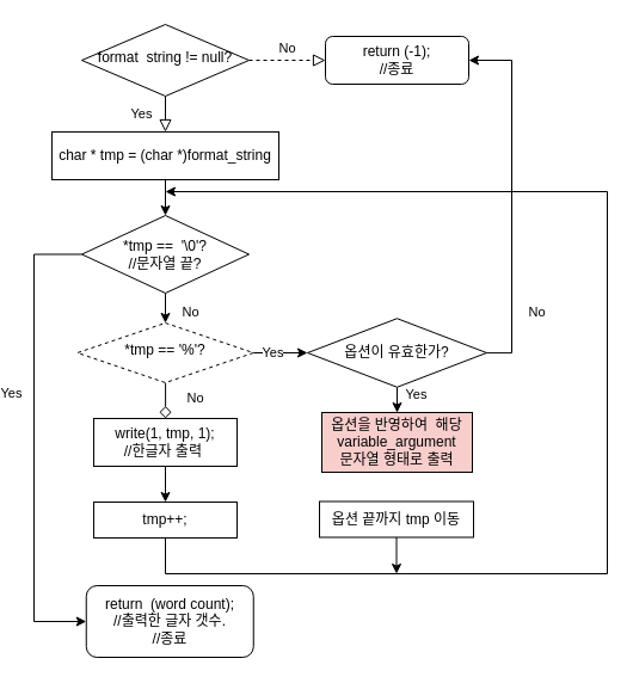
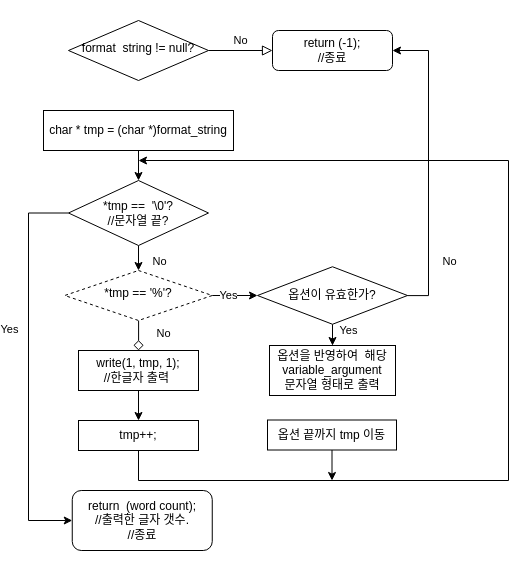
  <mxCell id="0" />
  <mxCell id="1" parent="0" />
- <mxCell id="2" value="Yes" style="rounded=0;html=1;jettySize=auto;orthogonalLoop=1;fontSize=11;endArrow=block;endFill=0;endSize=8;strokeWidth=1;shadow=0;labelBackgroundColor=none;edgeStyle=orthogonalEdgeStyle;entryX=0.5;entryY=0;entryDx=0;entryDy=0;" parent="1" source="4" target="11" edge="1"><mxGeometry y="20" relative="1" as="geometry"><mxPoint as="offset" /></mxGeometry></mxCell>
- <mxCell id="3" value="No" style="edgeStyle=orthogonalEdgeStyle;rounded=0;html=1;jettySize=auto;orthogonalLoop=1;fontSize=11;endArrow=block;endFill=0;endSize=8;strokeWidth=1;shadow=0;labelBackgroundColor=none;dashed=1;" parent="1" source="4" target="5" edge="1"><mxGeometry y="10" relative="1" as="geometry"><mxPoint as="offset" /></mxGeometry></mxCell>
+ <mxCell id="3" value="No" style="edgeStyle=orthogonalEdgeStyle;rounded=0;html=1;jettySize=auto;orthogonalLoop=1;fontSize=11;endArrow=block;endFill=0;endSize=8;strokeWidth=1;shadow=0;labelBackgroundColor=none;" parent="1" source="4" target="5" edge="1"><mxGeometry y="10" relative="1" as="geometry"><mxPoint as="offset" /></mxGeometry></mxCell>
  <mxCell id="4" value="format &amp;nbsp;string != null?" style="rhombus;whiteSpace=wrap;html=1;shadow=0;fontFamily=Helvetica;fontSize=12;align=center;strokeWidth=1;spacing=6;spacingTop=-4;" parent="1" vertex="1"><mxGeometry x="60" y="20" width="140" height="60" as="geometry" /></mxCell>
  <mxCell id="5" value="return (-1);&lt;br&gt;//종료" style="rounded=1;whiteSpace=wrap;html=1;fontSize=12;glass=0;strokeWidth=1;shadow=0;" parent="1" vertex="1"><mxGeometry x="264" y="30" width="120" height="40" as="geometry" /></mxCell>
  <mxCell id="6" value="No" style="rounded=0;html=1;jettySize=auto;orthogonalLoop=1;fontSize=11;endArrow=diamond;endFill=0;endSize=8;strokeWidth=1;shadow=0;labelBackgroundColor=none;edgeStyle=orthogonalEdgeStyle;entryX=0.5;entryY=0;entryDx=0;entryDy=0;" parent="1" source="8" target="13" edge="1"><mxGeometry x="-0.334" y="20" relative="1" as="geometry"><mxPoint x="5" y="3" as="offset" /></mxGeometry></mxCell>
  <mxCell id="7" value="Yes" style="edgeStyle=orthogonalEdgeStyle;rounded=0;orthogonalLoop=1;jettySize=auto;html=1;entryX=0;entryY=0.5;entryDx=0;entryDy=0;" edge="1" parent="1" source="8" target="24"><mxGeometry x="-0.282" relative="1" as="geometry"><mxPoint as="offset" /></mxGeometry></mxCell>
  <mxCell id="8" value="*tmp == '%'?" style="rhombus;whiteSpace=wrap;html=1;shadow=0;fontFamily=Helvetica;fontSize=12;align=center;strokeWidth=1;spacing=6;spacingTop=-4;dashed=1;" parent="1" vertex="1"><mxGeometry x="56.25" y="270" width="147.5" height="50" as="geometry" /></mxCell>
  <mxCell id="9" value="return &amp;nbsp;(word count);&lt;br&gt;//출력한 글자 갯수.&lt;br&gt;//종료" style="rounded=1;whiteSpace=wrap;html=1;fontSize=12;glass=0;strokeWidth=1;shadow=0;sketch=0;" parent="1" vertex="1"><mxGeometry x="63.75" y="490" width="140" height="60" as="geometry" /></mxCell>
  <mxCell id="10" style="edgeStyle=orthogonalEdgeStyle;rounded=0;orthogonalLoop=1;jettySize=auto;html=1;entryX=0.5;entryY=0;entryDx=0;entryDy=0;" edge="1" parent="1" source="11" target="18"><mxGeometry relative="1" as="geometry" /></mxCell>
  <mxCell id="11" value="char * tmp = (char *)format_string" style="rounded=0;whiteSpace=wrap;html=1;" vertex="1" parent="1"><mxGeometry x="35" y="110" width="190" height="40" as="geometry" /></mxCell>
  <mxCell id="12" style="edgeStyle=orthogonalEdgeStyle;rounded=0;orthogonalLoop=1;jettySize=auto;html=1;entryX=0.5;entryY=0;entryDx=0;entryDy=0;" edge="1" parent="1" source="13" target="20"><mxGeometry relative="1" as="geometry" /></mxCell>
  <mxCell id="13" value="&lt;span&gt;write(1, tmp, 1);&lt;/span&gt;&lt;br&gt;&lt;span&gt;//한글자 출력&amp;nbsp;&lt;/span&gt;" style="rounded=0;whiteSpace=wrap;html=1;sketch=0;" vertex="1" parent="1"><mxGeometry x="70" y="350" width="120" height="40" as="geometry" /></mxCell>
  <mxCell id="14" style="edgeStyle=orthogonalEdgeStyle;rounded=0;orthogonalLoop=1;jettySize=auto;html=1;entryX=0;entryY=0.5;entryDx=0;entryDy=0;exitX=0;exitY=0.5;exitDx=0;exitDy=0;" edge="1" parent="1" source="18" target="9"><mxGeometry relative="1" as="geometry"><Array as="points"><mxPoint x="20" y="213" /><mxPoint x="20" y="520" /></Array></mxGeometry></mxCell>
  <mxCell id="15" value="Yes" style="edgeLabel;html=1;align=center;verticalAlign=middle;resizable=0;points=[];" vertex="1" connectable="0" parent="14"><mxGeometry x="-0.274" y="2" relative="1" as="geometry"><mxPoint x="-22" y="13.5" as="offset" /></mxGeometry></mxCell>
  <mxCell id="16" style="edgeStyle=orthogonalEdgeStyle;rounded=0;orthogonalLoop=1;jettySize=auto;html=1;entryX=0.5;entryY=0;entryDx=0;entryDy=0;" edge="1" parent="1" source="18" target="8"><mxGeometry relative="1" as="geometry" /></mxCell>
  <mxCell id="17" value="No" style="edgeLabel;html=1;align=center;verticalAlign=middle;resizable=0;points=[];" vertex="1" connectable="0" parent="16"><mxGeometry x="0.491" y="4" relative="1" as="geometry"><mxPoint x="16" y="4" as="offset" /></mxGeometry></mxCell>
  <mxCell id="18" value="*tmp == &amp;nbsp;'\0'?&lt;br&gt;//문자열 끝?" style="rhombus;whiteSpace=wrap;html=1;sketch=0;" vertex="1" parent="1"><mxGeometry x="60" y="180" width="140" height="65" as="geometry" /></mxCell>
  <mxCell id="19" style="edgeStyle=orthogonalEdgeStyle;rounded=0;orthogonalLoop=1;jettySize=auto;html=1;" edge="1" parent="1" source="20"><mxGeometry relative="1" as="geometry"><mxPoint x="130" y="160" as="targetPoint" /><Array as="points"><mxPoint x="130" y="480" /><mxPoint x="500" y="480" /><mxPoint x="500" y="160" /></Array></mxGeometry></mxCell>
  <mxCell id="20" value="tmp++;" style="rounded=0;whiteSpace=wrap;html=1;sketch=0;" vertex="1" parent="1"><mxGeometry x="70" y="420" width="120" height="30" as="geometry" /></mxCell>
  <mxCell id="21" value="Yes" style="edgeStyle=orthogonalEdgeStyle;rounded=0;orthogonalLoop=1;jettySize=auto;html=1;entryX=0.5;entryY=0;entryDx=0;entryDy=0;" edge="1" parent="1" source="24" target="25"><mxGeometry x="0.49" y="16" relative="1" as="geometry"><mxPoint x="324" y="350" as="targetPoint" /><mxPoint as="offset" /></mxGeometry></mxCell>
  <mxCell id="22" style="edgeStyle=orthogonalEdgeStyle;rounded=0;orthogonalLoop=1;jettySize=auto;html=1;entryX=1;entryY=0.5;entryDx=0;entryDy=0;" edge="1" parent="1" source="24" target="5"><mxGeometry relative="1" as="geometry"><mxPoint x="420" y="100" as="targetPoint" /><Array as="points"><mxPoint x="420" y="295" /><mxPoint x="420" y="50" /></Array></mxGeometry></mxCell>
  <mxCell id="23" value="No" style="edgeLabel;html=1;align=center;verticalAlign=middle;resizable=0;points=[];" vertex="1" connectable="0" parent="22"><mxGeometry x="0.372" y="-2" relative="1" as="geometry"><mxPoint x="18" y="150.64" as="offset" /></mxGeometry></mxCell>
  <mxCell id="24" value="옵션이 유효한가?" style="rhombus;whiteSpace=wrap;html=1;sketch=0;" vertex="1" parent="1"><mxGeometry x="249" y="266.25" width="150" height="57.5" as="geometry" /></mxCell>
- <mxCell id="25" value="옵션을 반영하여 &amp;nbsp;해당&lt;br&gt;variable_argument&lt;br&gt;문자열 형태로 출력" style="rounded=0;whiteSpace=wrap;html=1;sketch=0;fillColor=#f8cecc;" vertex="1" parent="1"><mxGeometry x="261" y="345" width="126" height="50" as="geometry" /></mxCell>
+ <mxCell id="25" value="옵션을 반영하여 &amp;nbsp;해당&lt;br&gt;variable_argument&lt;br&gt;문자열 형태로 출력" style="rounded=0;whiteSpace=wrap;html=1;sketch=0;" vertex="1" parent="1"><mxGeometry x="261" y="345" width="126" height="50" as="geometry" /></mxCell>
  <mxCell id="26" style="edgeStyle=orthogonalEdgeStyle;rounded=0;orthogonalLoop=1;jettySize=auto;html=1;" edge="1" parent="1" source="27"><mxGeometry relative="1" as="geometry"><mxPoint x="323.5" y="480" as="targetPoint" /></mxGeometry></mxCell>
  <mxCell id="27" value="옵션 끝까지 tmp 이동" style="rounded=0;whiteSpace=wrap;html=1;sketch=0;" vertex="1" parent="1"><mxGeometry x="259" y="419.5" width="129" height="30" as="geometry" /></mxCell>
